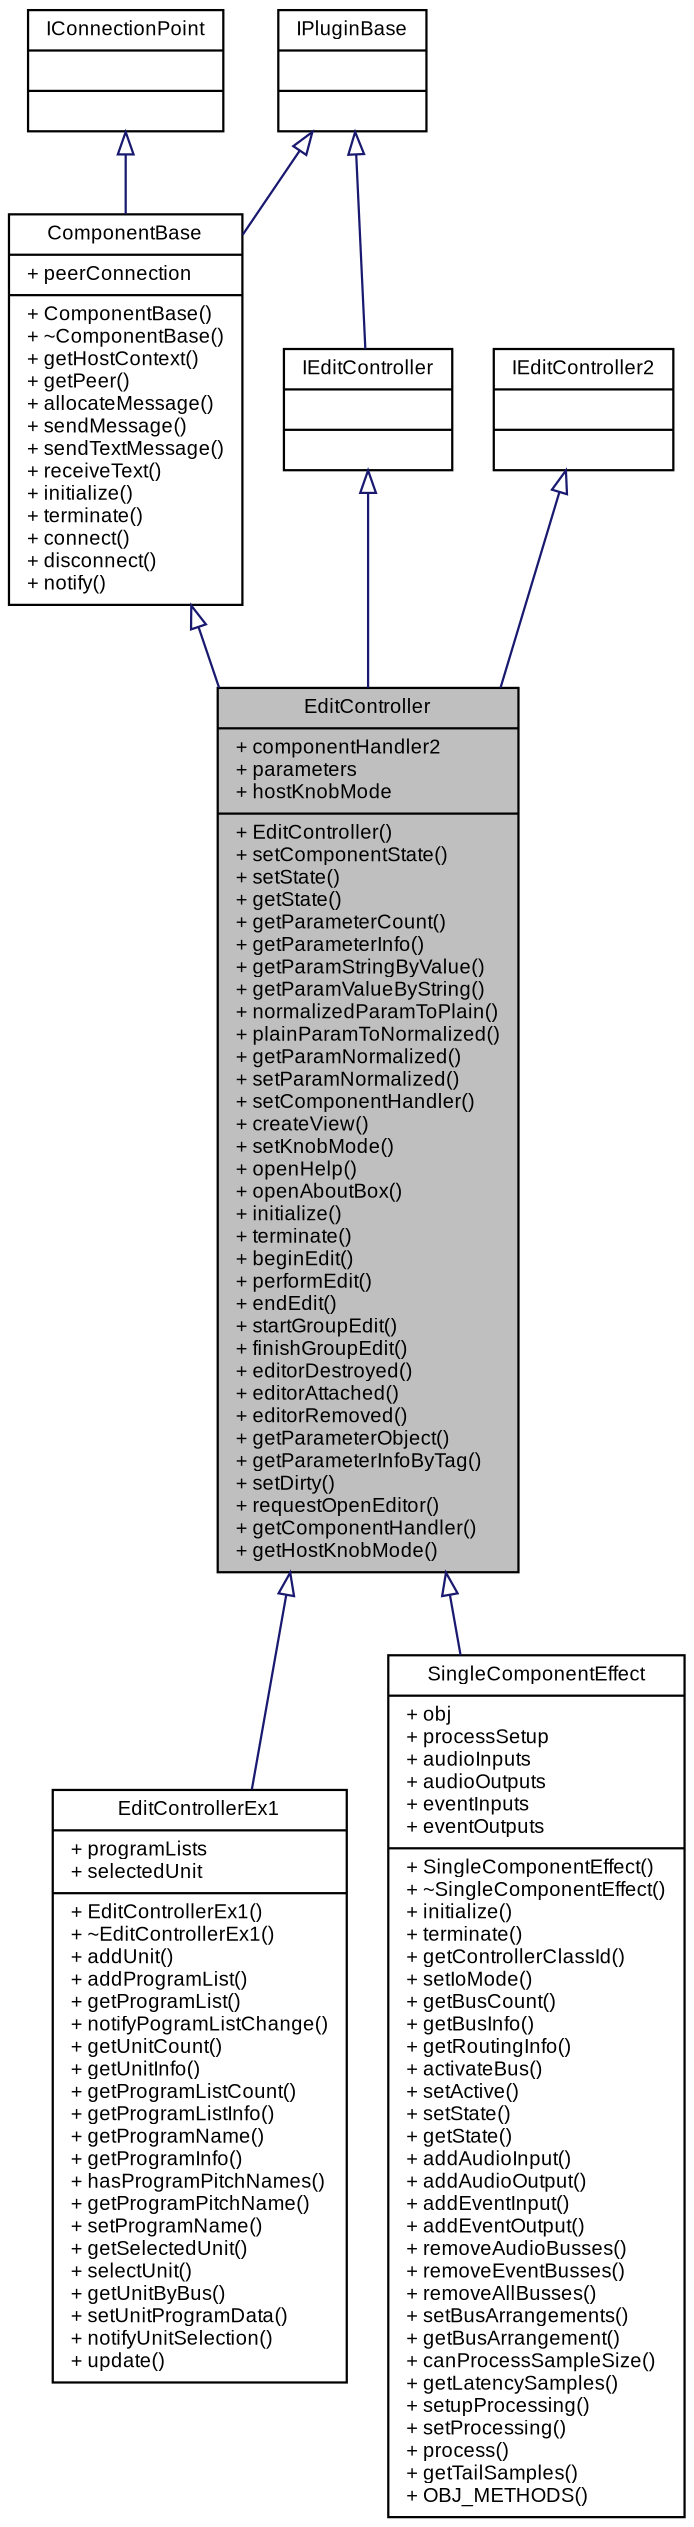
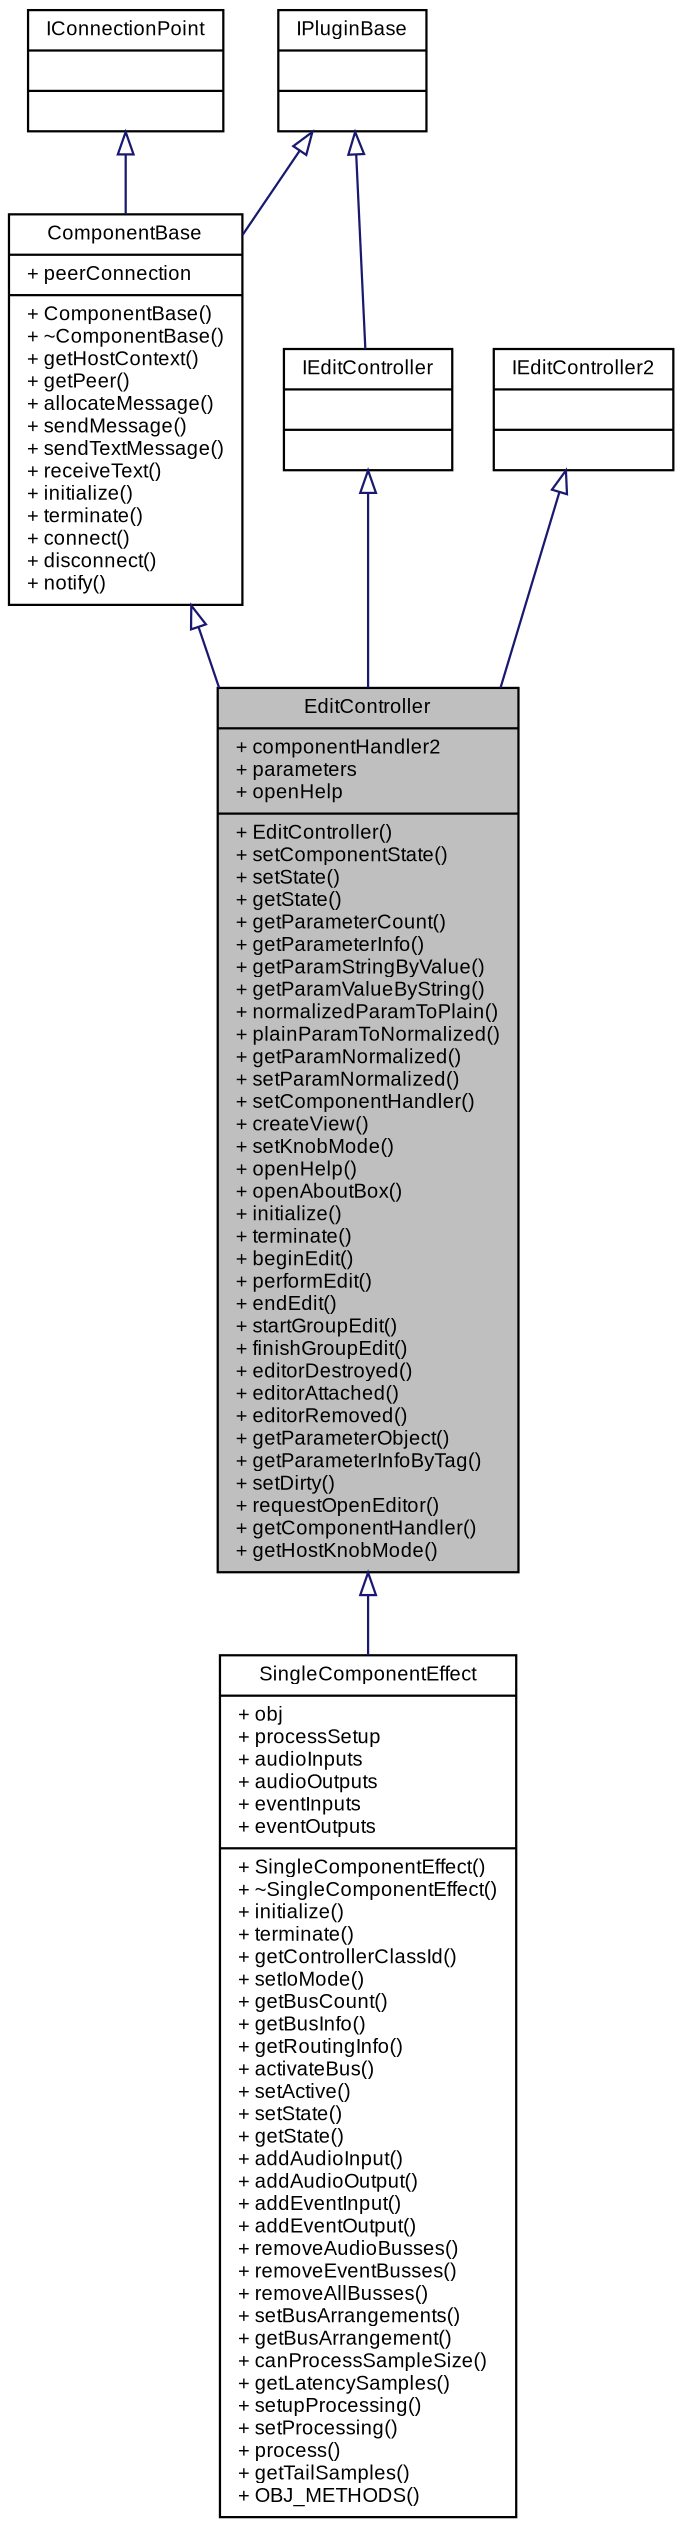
  digraph {
    node [color=black fontname=Arial fontsize=9 shape=record]
    edge [arrowtail=empty color=midnightblue dir=back fontname=Arial fontsize=9 labelfontname=Arial labelfontsize=9 style=solid]
-   n1 [fillcolor=grey75 fontcolor=black height=0.2 label="{EditController\n|+ componentHandler2\l+ parameters\l+ hostKnobMode\l|+ EditController()\l+ setComponentState()\l+ setState()\l+ getState()\l+ getParameterCount()\l+ getParameterInfo()\l+ getParamStringByValue()\l+ getParamValueByString()\l+ normalizedParamToPlain()\l+ plainParamToNormalized()\l+ getParamNormalized()\l+ setParamNormalized()\l+ setComponentHandler()\l+ createView()\l+ setKnobMode()\l+ openHelp()\l+ openAboutBox()\l+ initialize()\l+ terminate()\l+ beginEdit()\l+ performEdit()\l+ endEdit()\l+ startGroupEdit()\l+ finishGroupEdit()\l+ editorDestroyed()\l+ editorAttached()\l+ editorRemoved()\l+ getParameterObject()\l+ getParameterInfoByTag()\l+ setDirty()\l+ requestOpenEditor()\l+ getComponentHandler()\l+ getHostKnobMode()\l}" style=filled width=0.4]
-   n2 [height=0.2 label="{EditControllerEx1\n|+ programLists\l+ selectedUnit\l|+ EditControllerEx1()\l+ ~EditControllerEx1()\l+ addUnit()\l+ addProgramList()\l+ getProgramList()\l+ notifyPogramListChange()\l+ getUnitCount()\l+ getUnitInfo()\l+ getProgramListCount()\l+ getProgramListInfo()\l+ getProgramName()\l+ getProgramInfo()\l+ hasProgramPitchNames()\l+ getProgramPitchName()\l+ setProgramName()\l+ getSelectedUnit()\l+ selectUnit()\l+ getUnitByBus()\l+ setUnitProgramData()\l+ notifyUnitSelection()\l+ update()\l}" width=0.4]
+   n1 [fillcolor=grey75 fontcolor=black height=0.2 label="{EditController\n|+ componentHandler2\l+ parameters\l+ openHelp\l|+ EditController()\l+ setComponentState()\l+ setState()\l+ getState()\l+ getParameterCount()\l+ getParameterInfo()\l+ getParamStringByValue()\l+ getParamValueByString()\l+ normalizedParamToPlain()\l+ plainParamToNormalized()\l+ getParamNormalized()\l+ setParamNormalized()\l+ setComponentHandler()\l+ createView()\l+ setKnobMode()\l+ openHelp()\l+ openAboutBox()\l+ initialize()\l+ terminate()\l+ beginEdit()\l+ performEdit()\l+ endEdit()\l+ startGroupEdit()\l+ finishGroupEdit()\l+ editorDestroyed()\l+ editorAttached()\l+ editorRemoved()\l+ getParameterObject()\l+ getParameterInfoByTag()\l+ setDirty()\l+ requestOpenEditor()\l+ getComponentHandler()\l+ getHostKnobMode()\l}" style=filled width=0.4]
    n3 [height=0.2 label="{SingleComponentEffect\n|+ obj\l+ processSetup\l+ audioInputs\l+ audioOutputs\l+ eventInputs\l+ eventOutputs\l|+ SingleComponentEffect()\l+ ~SingleComponentEffect()\l+ initialize()\l+ terminate()\l+ getControllerClassId()\l+ setIoMode()\l+ getBusCount()\l+ getBusInfo()\l+ getRoutingInfo()\l+ activateBus()\l+ setActive()\l+ setState()\l+ getState()\l+ addAudioInput()\l+ addAudioOutput()\l+ addEventInput()\l+ addEventOutput()\l+ removeAudioBusses()\l+ removeEventBusses()\l+ removeAllBusses()\l+ setBusArrangements()\l+ getBusArrangement()\l+ canProcessSampleSize()\l+ getLatencySamples()\l+ setupProcessing()\l+ setProcessing()\l+ process()\l+ getTailSamples()\l+ OBJ_METHODS()\l}" width=0.4]
    n4 [height=0.2 label="{ComponentBase\n|+ peerConnection\l|+ ComponentBase()\l+ ~ComponentBase()\l+ getHostContext()\l+ getPeer()\l+ allocateMessage()\l+ sendMessage()\l+ sendTextMessage()\l+ receiveText()\l+ initialize()\l+ terminate()\l+ connect()\l+ disconnect()\l+ notify()\l}" width=0.4]
    n5 [height=0.2 label="{IPluginBase\n||}" width=0.4]
    n6 [height=0.2 label="{IEditController\n||}" width=0.4]
    n7 [height=0.2 label="{IConnectionPoint\n||}" width=0.4]
    n8 [height=0.2 label="{IEditController2\n||}" width=0.4]
-   n1 -> n2
    n1 -> n3
    n4 -> n1
    n5 -> n4
    n5 -> n6
    n6 -> n1
    n7 -> n4
    n8 -> n1
  }
